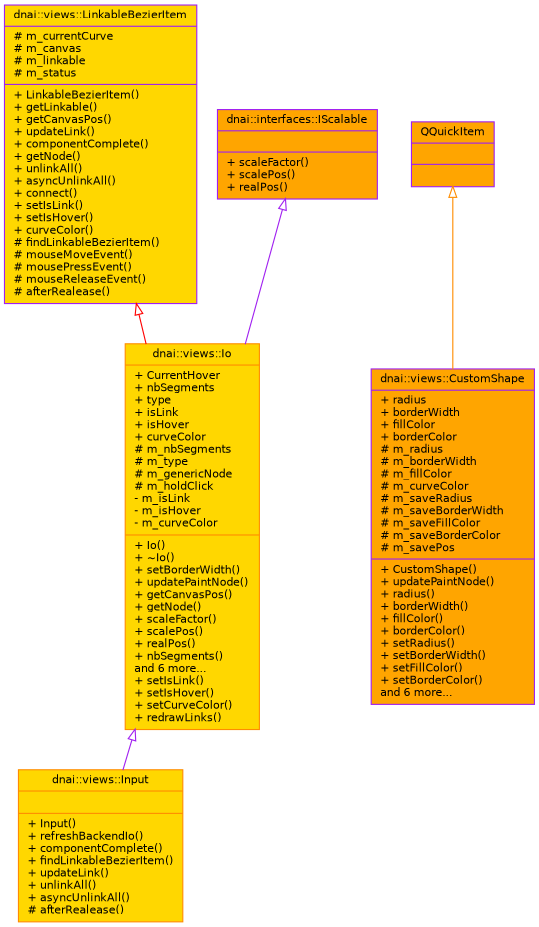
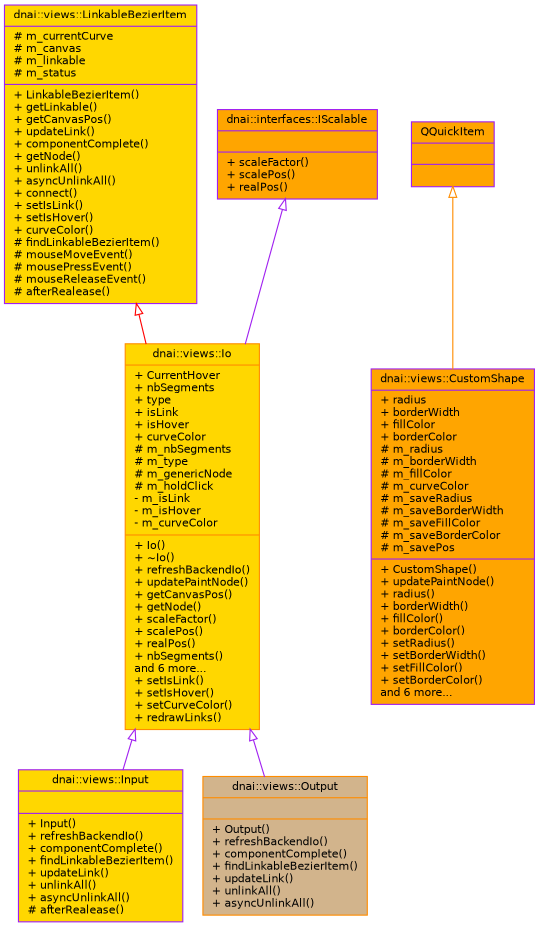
  digraph {
    node [color=purple fillcolor=gold fontname=Helvetica fontsize=10 shape=record style=filled]
    edge [arrowtail=onormal color=purple dir=back fontname=Helvetica fontsize=10 labelfontname=Helvetica labelfontsize=10 style=solid]
-   n1 [color=darkorange fontcolor=black height=0.2 label="{dnai::views::Io\n|+ CurrentHover\l+ nbSegments\l+ type\l+ isLink\l+ isHover\l+ curveColor\l# m_nbSegments\l# m_type\l# m_genericNode\l# m_holdClick\l- m_isLink\l- m_isHover\l- m_curveColor\l|+ Io()\l+ ~Io()\l+ setBorderWidth()\l+ updatePaintNode()\l+ getCanvasPos()\l+ getNode()\l+ scaleFactor()\l+ scalePos()\l+ realPos()\l+ nbSegments()\land 6 more...\l+ setIsLink()\l+ setIsHover()\l+ setCurveColor()\l+ redrawLinks()\l}" width=0.4]
-   n2 [color=darkorange height=0.2 label="{dnai::views::Input\n||+ Input()\l+ refreshBackendIo()\l+ componentComplete()\l+ findLinkableBezierItem()\l+ updateLink()\l+ unlinkAll()\l+ asyncUnlinkAll()\l# afterRealease()\l}" width=0.4]
+   n1 [color=darkorange fontcolor=black height=0.2 label="{dnai::views::Io\n|+ CurrentHover\l+ nbSegments\l+ type\l+ isLink\l+ isHover\l+ curveColor\l# m_nbSegments\l# m_type\l# m_genericNode\l# m_holdClick\l- m_isLink\l- m_isHover\l- m_curveColor\l|+ Io()\l+ ~Io()\l+ refreshBackendIo()\l+ updatePaintNode()\l+ getCanvasPos()\l+ getNode()\l+ scaleFactor()\l+ scalePos()\l+ realPos()\l+ nbSegments()\land 6 more...\l+ setIsLink()\l+ setIsHover()\l+ setCurveColor()\l+ redrawLinks()\l}" width=0.4]
+   n2 [height=0.2 label="{dnai::views::Input\n||+ Input()\l+ refreshBackendIo()\l+ componentComplete()\l+ findLinkableBezierItem()\l+ updateLink()\l+ unlinkAll()\l+ asyncUnlinkAll()\l# afterRealease()\l}" width=0.4]
+   n3 [color=darkorange fillcolor=tan height=0.2 label="{dnai::views::Output\n||+ Output()\l+ refreshBackendIo()\l+ componentComplete()\l+ findLinkableBezierItem()\l+ updateLink()\l+ unlinkAll()\l+ asyncUnlinkAll()\l}" width=0.4]
    n4 [height=0.2 label="{dnai::views::LinkableBezierItem\n|# m_currentCurve\l# m_canvas\l# m_linkable\l# m_status\l|+ LinkableBezierItem()\l+ getLinkable()\l+ getCanvasPos()\l+ updateLink()\l+ componentComplete()\l+ getNode()\l+ unlinkAll()\l+ asyncUnlinkAll()\l+ connect()\l+ setIsLink()\l+ setIsHover()\l+ curveColor()\l# findLinkableBezierItem()\l# mouseMoveEvent()\l# mousePressEvent()\l# mouseReleaseEvent()\l# afterRealease()\l}" width=0.4]
    n5 [fillcolor=orange height=0.2 label="{dnai::views::CustomShape\n|+ radius\l+ borderWidth\l+ fillColor\l+ borderColor\l# m_radius\l# m_borderWidth\l# m_fillColor\l# m_curveColor\l# m_saveRadius\l# m_saveBorderWidth\l# m_saveFillColor\l# m_saveBorderColor\l# m_savePos\l|+ CustomShape()\l+ updatePaintNode()\l+ radius()\l+ borderWidth()\l+ fillColor()\l+ borderColor()\l+ setRadius()\l+ setBorderWidth()\l+ setFillColor()\l+ setBorderColor()\land 6 more...\l}" width=0.4]
    n6 [fillcolor=orange height=0.2 label="{QQuickItem\n||}" width=0.4]
    n7 [fillcolor=orange height=0.2 label="{dnai::interfaces::IScalable\n||+ scaleFactor()\l+ scalePos()\l+ realPos()\l}" width=0.4]
    n1 -> n2
+   n1 -> n3
    n4 -> n1 [color=red]
    n6 -> n5 [color=darkorange]
    n7 -> n1
  }
